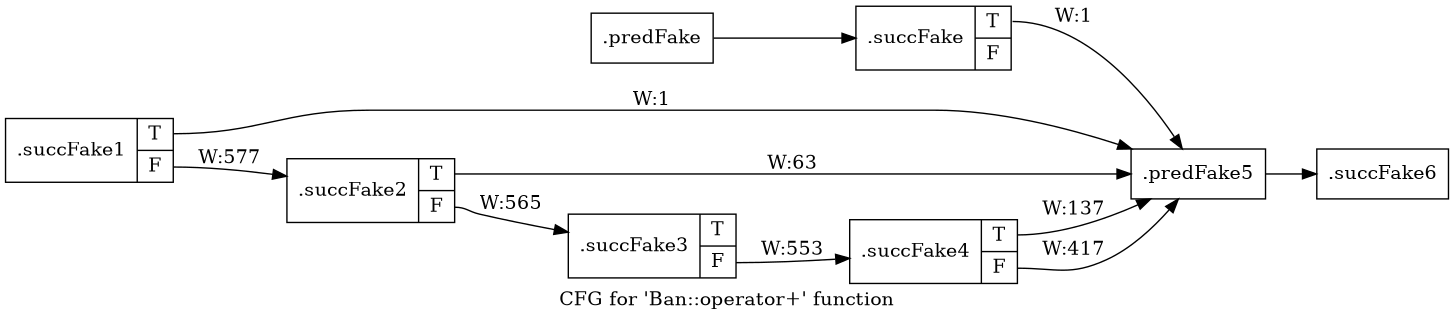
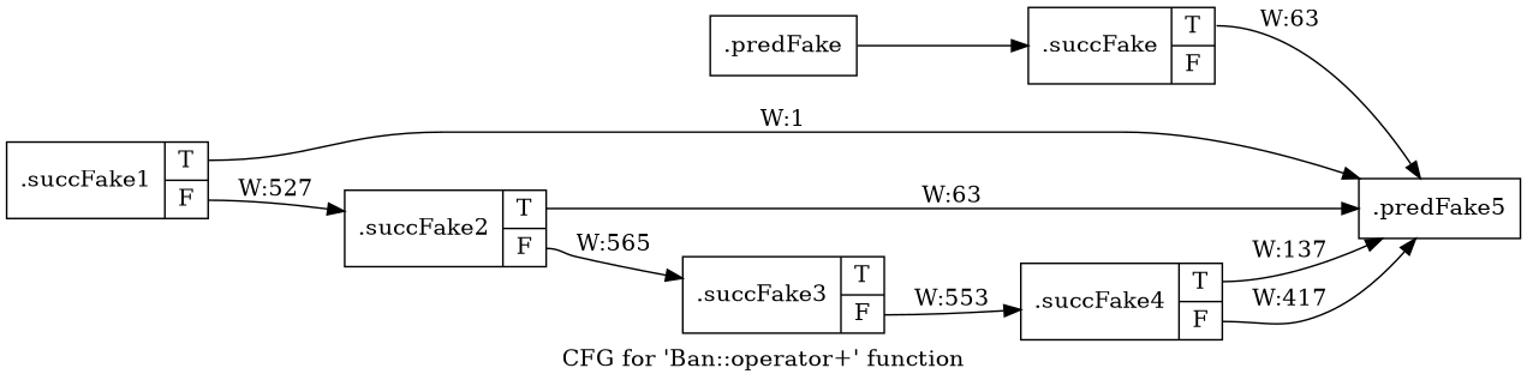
  digraph {
    label="CFG for 'Ban::operator+' function"
    rankdir=LR
    node [shape=record filename="../../../../src/ban_s3.cpp" linenumber=97]
    edge [execusionnum=576 filename="../../../../src/ban_s3.cpp" tailport=s0]
    n1 [label="{.predFake}" filename="" linenumber=""]
    n2 [label="{.succFake|{<s0>T|<s1>F}}" linenumber=77]
    n3 [label="{.predFake5}"]
-   n4 [label="{.succFake6}"]
    n5 [label="{.succFake1|{<s0>T|<s1>F}}" linenumber=80]
    n6 [label="{.succFake2|{<s0>T|<s1>F}}" linenumber=86]
    n7 [label="{.succFake3|{<s0>T|<s1>F}}" linenumber=89]
    n8 [label="{.succFake4|{<s0>T|<s1>F}}" linenumber=93]
    n1 -> n2 [callList="3:77"]
-   n2 -> n3 [execusionnum=0 label="W:1"]
-   n3 -> n4
+   n2 -> n3 [execusionnum=0 label="W:63"]
    n5 -> n3 [execusionnum=0 label="W:1"]
-   n5 -> n6 [label="W:577" tailport=s1]
+   n5 -> n6 [label="W:527" tailport=s1]
    n6 -> n3 [execusionnum=12 label="W:63"]
    n6 -> n7 [execusionnum=564 label="W:565" tailport=s1]
    n7 -> n8 [execusionnum=552 label="W:553" tailport=s1]
    n8 -> n3 [callList="4:94" execusionnum=136 label="W:137"]
    n8 -> n3 [callList="4:96" execusionnum=416 label="W:417" tailport=s1]
  }
